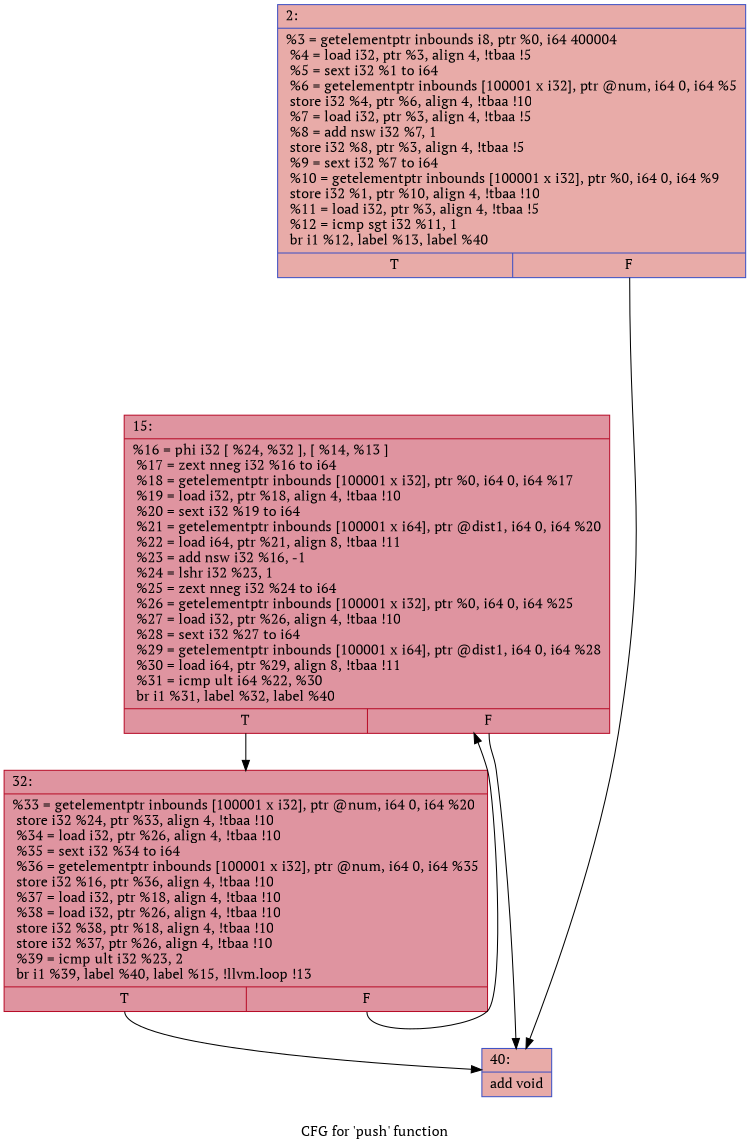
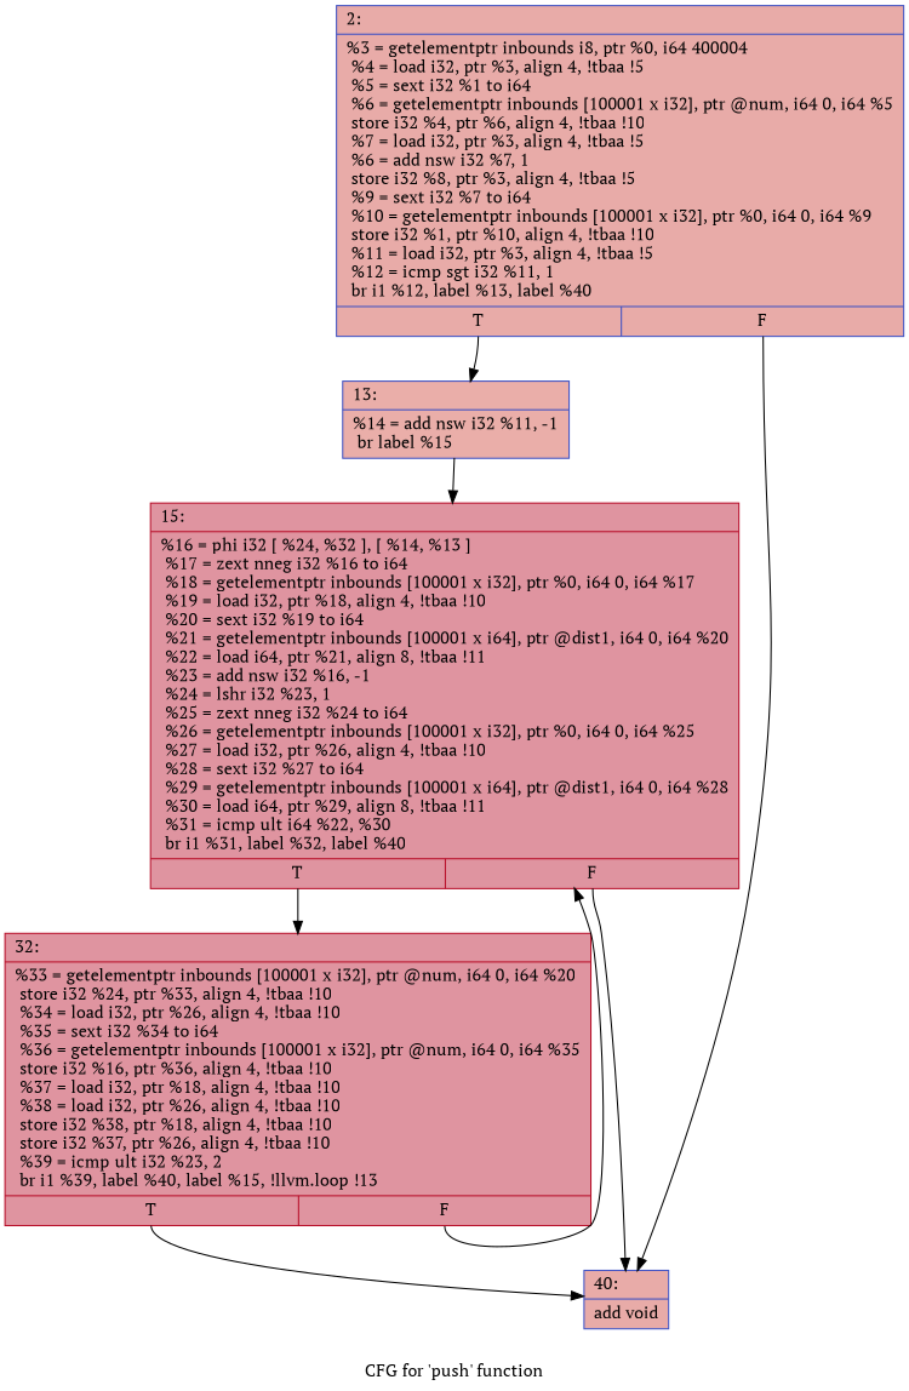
  digraph {
    fontname="PT Serif"
    label="CFG for 'push' function"
    node [color="#3d50c3ff" fillcolor="#cc403a70" fontname="PT Serif" shape=record style=filled]
    edge [fontname="PT Serif" tailport=s0]
-   n1 [label="{2:\l|  %3 = getelementptr inbounds i8, ptr %0, i64 400004\l  %4 = load i32, ptr %3, align 4, !tbaa !5\l  %5 = sext i32 %1 to i64\l  %6 = getelementptr inbounds [100001 x i32], ptr @num, i64 0, i64 %5\l  store i32 %4, ptr %6, align 4, !tbaa !10\l  %7 = load i32, ptr %3, align 4, !tbaa !5\l  %8 = add nsw i32 %7, 1\l  store i32 %8, ptr %3, align 4, !tbaa !5\l  %9 = sext i32 %7 to i64\l  %10 = getelementptr inbounds [100001 x i32], ptr %0, i64 0, i64 %9\l  store i32 %1, ptr %10, align 4, !tbaa !10\l  %11 = load i32, ptr %3, align 4, !tbaa !5\l  %12 = icmp sgt i32 %11, 1\l  br i1 %12, label %13, label %40\l|{<s0>T|<s1>F}}"]
+   n1 [label="{2:\l|  %3 = getelementptr inbounds i8, ptr %0, i64 400004\l  %4 = load i32, ptr %3, align 4, !tbaa !5\l  %5 = sext i32 %1 to i64\l  %6 = getelementptr inbounds [100001 x i32], ptr @num, i64 0, i64 %5\l  store i32 %4, ptr %6, align 4, !tbaa !10\l  %7 = load i32, ptr %3, align 4, !tbaa !5\l  %6 = add nsw i32 %7, 1\l  store i32 %8, ptr %3, align 4, !tbaa !5\l  %9 = sext i32 %7 to i64\l  %10 = getelementptr inbounds [100001 x i32], ptr %0, i64 0, i64 %9\l  store i32 %1, ptr %10, align 4, !tbaa !10\l  %11 = load i32, ptr %3, align 4, !tbaa !5\l  %12 = icmp sgt i32 %11, 1\l  br i1 %12, label %13, label %40\l|{<s0>T|<s1>F}}"]
+   n2 [fillcolor="#d0473d70" label="{13:\l|  %14 = add nsw i32 %11, -1\l  br label %15\l}"]
    n3 [label="{40:\l|  add void\l}"]
    n4 [color="#b70d28ff" fillcolor="#b70d2870" label="{15:\l|  %16 = phi i32 [ %24, %32 ], [ %14, %13 ]\l  %17 = zext nneg i32 %16 to i64\l  %18 = getelementptr inbounds [100001 x i32], ptr %0, i64 0, i64 %17\l  %19 = load i32, ptr %18, align 4, !tbaa !10\l  %20 = sext i32 %19 to i64\l  %21 = getelementptr inbounds [100001 x i64], ptr @dist1, i64 0, i64 %20\l  %22 = load i64, ptr %21, align 8, !tbaa !11\l  %23 = add nsw i32 %16, -1\l  %24 = lshr i32 %23, 1\l  %25 = zext nneg i32 %24 to i64\l  %26 = getelementptr inbounds [100001 x i32], ptr %0, i64 0, i64 %25\l  %27 = load i32, ptr %26, align 4, !tbaa !10\l  %28 = sext i32 %27 to i64\l  %29 = getelementptr inbounds [100001 x i64], ptr @dist1, i64 0, i64 %28\l  %30 = load i64, ptr %29, align 8, !tbaa !11\l  %31 = icmp ult i64 %22, %30\l  br i1 %31, label %32, label %40\l|{<s0>T|<s1>F}}"]
    n5 [color="#b70d28ff" fillcolor="#b70d2870" label="{32:\l|  %33 = getelementptr inbounds [100001 x i32], ptr @num, i64 0, i64 %20\l  store i32 %24, ptr %33, align 4, !tbaa !10\l  %34 = load i32, ptr %26, align 4, !tbaa !10\l  %35 = sext i32 %34 to i64\l  %36 = getelementptr inbounds [100001 x i32], ptr @num, i64 0, i64 %35\l  store i32 %16, ptr %36, align 4, !tbaa !10\l  %37 = load i32, ptr %18, align 4, !tbaa !10\l  %38 = load i32, ptr %26, align 4, !tbaa !10\l  store i32 %38, ptr %18, align 4, !tbaa !10\l  store i32 %37, ptr %26, align 4, !tbaa !10\l  %39 = icmp ult i32 %23, 2\l  br i1 %39, label %40, label %15, !llvm.loop !13\l|{<s0>T|<s1>F}}"]
+   n1 -> n2
    n1 -> n3 [tailport=s1]
+   n2 -> n4
    n4 -> n3 [tailport=s1]
    n4 -> n5
    n5 -> n3
    n5 -> n4 [tailport=s1]
  }
